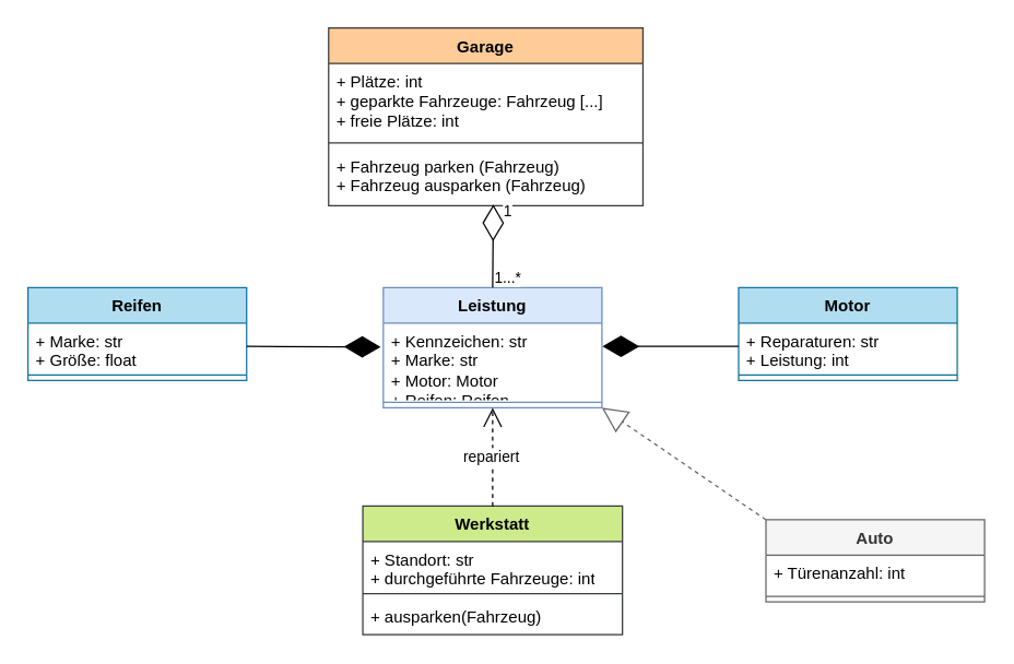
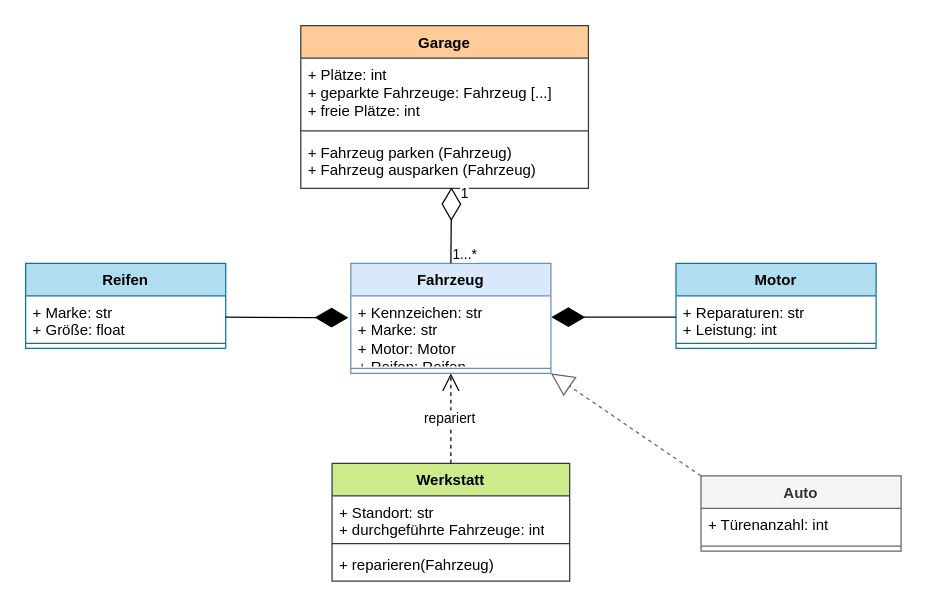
  <mxCell id="0" />
  <mxCell id="1" parent="0" />
- <mxCell id="2" value="Leistung" style="swimlane;fontStyle=1;align=center;verticalAlign=top;childLayout=stackLayout;horizontal=1;startSize=26;horizontalStack=0;resizeParent=1;resizeParentMax=0;resizeLast=0;collapsible=1;marginBottom=0;whiteSpace=wrap;html=1;fillColor=#dae8fc;strokeColor=#6c8ebf;" vertex="1" parent="1"><mxGeometry x="280" y="210" width="160" height="88" as="geometry" /></mxCell>
+ <mxCell id="2" value="Fahrzeug" style="swimlane;fontStyle=1;align=center;verticalAlign=top;childLayout=stackLayout;horizontal=1;startSize=26;horizontalStack=0;resizeParent=1;resizeParentMax=0;resizeLast=0;collapsible=1;marginBottom=0;whiteSpace=wrap;html=1;fillColor=#dae8fc;strokeColor=#6c8ebf;" vertex="1" parent="1"><mxGeometry x="280" y="210" width="160" height="88" as="geometry" /></mxCell>
  <mxCell id="3" value="+ Kennzeichen: str&lt;div&gt;+ Marke: str&lt;div&gt;+ Motor: Motor&lt;/div&gt;&lt;div&gt;+ Reifen: Reifen&lt;/div&gt;&lt;/div&gt;" style="text;strokeColor=none;fillColor=none;align=left;verticalAlign=top;spacingLeft=4;spacingRight=4;overflow=hidden;rotatable=0;points=[[0,0.5],[1,0.5]];portConstraint=eastwest;whiteSpace=wrap;html=1;" vertex="1" parent="2"><mxGeometry y="26" width="160" height="54" as="geometry" /></mxCell>
  <mxCell id="4" value="" style="line;strokeWidth=1;fillColor=none;align=left;verticalAlign=middle;spacingTop=-1;spacingLeft=3;spacingRight=3;rotatable=0;labelPosition=right;points=[];portConstraint=eastwest;strokeColor=inherit;" vertex="1" parent="2"><mxGeometry y="80" width="160" height="8" as="geometry" /></mxCell>
  <mxCell id="5" value="Garage" style="swimlane;fontStyle=1;align=center;verticalAlign=top;childLayout=stackLayout;horizontal=1;startSize=26;horizontalStack=0;resizeParent=1;resizeParentMax=0;resizeLast=0;collapsible=1;marginBottom=0;whiteSpace=wrap;html=1;fillColor=#ffcc99;strokeColor=#36393d;" vertex="1" parent="1"><mxGeometry x="240" y="20" width="230" height="130" as="geometry" /></mxCell>
  <mxCell id="6" value="&lt;div&gt;+ Plä&lt;span style=&quot;background-color: transparent; color: light-dark(rgb(0, 0, 0), rgb(255, 255, 255));&quot;&gt;tze: int&lt;/span&gt;&lt;/div&gt;&lt;div&gt;&lt;span style=&quot;background-color: transparent; color: light-dark(rgb(0, 0, 0), rgb(255, 255, 255));&quot;&gt;+ geparkte Fahrzeuge: Fahrzeug [...]&lt;/span&gt;&lt;/div&gt;&lt;div&gt;&lt;span style=&quot;background-color: transparent; color: light-dark(rgb(0, 0, 0), rgb(255, 255, 255));&quot;&gt;+ freie Plätze: int&lt;/span&gt;&lt;/div&gt;" style="text;strokeColor=none;fillColor=none;align=left;verticalAlign=top;spacingLeft=4;spacingRight=4;overflow=hidden;rotatable=0;points=[[0,0.5],[1,0.5]];portConstraint=eastwest;whiteSpace=wrap;html=1;" vertex="1" parent="5"><mxGeometry y="26" width="230" height="54" as="geometry" /></mxCell>
  <mxCell id="7" value="" style="line;strokeWidth=1;fillColor=none;align=left;verticalAlign=middle;spacingTop=-1;spacingLeft=3;spacingRight=3;rotatable=0;labelPosition=right;points=[];portConstraint=eastwest;strokeColor=inherit;" vertex="1" parent="5"><mxGeometry y="80" width="230" height="8" as="geometry" /></mxCell>
  <mxCell id="8" value="+ Fahrzeug parken (Fahrzeug)&lt;div&gt;+ Fahrzeug ausparken (Fahrzeug)&lt;/div&gt;" style="text;strokeColor=none;fillColor=none;align=left;verticalAlign=top;spacingLeft=4;spacingRight=4;overflow=hidden;rotatable=0;points=[[0,0.5],[1,0.5]];portConstraint=eastwest;whiteSpace=wrap;html=1;" vertex="1" parent="5"><mxGeometry y="88" width="230" height="42" as="geometry" /></mxCell>
  <mxCell id="9" value="Werkstatt" style="swimlane;fontStyle=1;align=center;verticalAlign=top;childLayout=stackLayout;horizontal=1;startSize=26;horizontalStack=0;resizeParent=1;resizeParentMax=0;resizeLast=0;collapsible=1;marginBottom=0;whiteSpace=wrap;html=1;fillColor=#cdeb8b;strokeColor=#36393d;" vertex="1" parent="1"><mxGeometry x="265" y="370" width="190" height="94" as="geometry" /></mxCell>
  <mxCell id="10" value="+ Standort: str&lt;div&gt;+ durchgeführte Fahrzeuge: int&lt;/div&gt;" style="text;strokeColor=none;fillColor=none;align=left;verticalAlign=top;spacingLeft=4;spacingRight=4;overflow=hidden;rotatable=0;points=[[0,0.5],[1,0.5]];portConstraint=eastwest;whiteSpace=wrap;html=1;" vertex="1" parent="9"><mxGeometry y="26" width="190" height="34" as="geometry" /></mxCell>
  <mxCell id="11" value="" style="line;strokeWidth=1;fillColor=none;align=left;verticalAlign=middle;spacingTop=-1;spacingLeft=3;spacingRight=3;rotatable=0;labelPosition=right;points=[];portConstraint=eastwest;strokeColor=inherit;" vertex="1" parent="9"><mxGeometry y="60" width="190" height="8" as="geometry" /></mxCell>
- <mxCell id="12" value="+ ausparken(Fahrzeug)" style="text;strokeColor=none;fillColor=none;align=left;verticalAlign=top;spacingLeft=4;spacingRight=4;overflow=hidden;rotatable=0;points=[[0,0.5],[1,0.5]];portConstraint=eastwest;whiteSpace=wrap;html=1;" vertex="1" parent="9"><mxGeometry y="68" width="190" height="26" as="geometry" /></mxCell>
+ <mxCell id="12" value="+ reparieren(Fahrzeug)" style="text;strokeColor=none;fillColor=none;align=left;verticalAlign=top;spacingLeft=4;spacingRight=4;overflow=hidden;rotatable=0;points=[[0,0.5],[1,0.5]];portConstraint=eastwest;whiteSpace=wrap;html=1;" vertex="1" parent="9"><mxGeometry y="68" width="190" height="26" as="geometry" /></mxCell>
  <mxCell id="13" value="Motor" style="swimlane;fontStyle=1;align=center;verticalAlign=top;childLayout=stackLayout;horizontal=1;startSize=26;horizontalStack=0;resizeParent=1;resizeParentMax=0;resizeLast=0;collapsible=1;marginBottom=0;whiteSpace=wrap;html=1;fillColor=#b1ddf0;strokeColor=#10739e;" vertex="1" parent="1"><mxGeometry x="540" y="210" width="160" height="68" as="geometry" /></mxCell>
  <mxCell id="14" value="+ Reparaturen: str&lt;div&gt;+ Leistung: int&lt;/div&gt;" style="text;strokeColor=none;fillColor=none;align=left;verticalAlign=top;spacingLeft=4;spacingRight=4;overflow=hidden;rotatable=0;points=[[0,0.5],[1,0.5]];portConstraint=eastwest;whiteSpace=wrap;html=1;" vertex="1" parent="13"><mxGeometry y="26" width="160" height="34" as="geometry" /></mxCell>
  <mxCell id="15" value="" style="line;strokeWidth=1;fillColor=none;align=left;verticalAlign=middle;spacingTop=-1;spacingLeft=3;spacingRight=3;rotatable=0;labelPosition=right;points=[];portConstraint=eastwest;strokeColor=inherit;" vertex="1" parent="13"><mxGeometry y="60" width="160" height="8" as="geometry" /></mxCell>
  <mxCell id="16" value="Reifen" style="swimlane;fontStyle=1;align=center;verticalAlign=top;childLayout=stackLayout;horizontal=1;startSize=26;horizontalStack=0;resizeParent=1;resizeParentMax=0;resizeLast=0;collapsible=1;marginBottom=0;whiteSpace=wrap;html=1;fillColor=#b1ddf0;strokeColor=#10739e;" vertex="1" parent="1"><mxGeometry x="20" y="210" width="160" height="68" as="geometry" /></mxCell>
  <mxCell id="17" value="+ Marke: str&lt;div&gt;+ Größe: float&lt;/div&gt;" style="text;strokeColor=none;fillColor=none;align=left;verticalAlign=top;spacingLeft=4;spacingRight=4;overflow=hidden;rotatable=0;points=[[0,0.5],[1,0.5]];portConstraint=eastwest;whiteSpace=wrap;html=1;" vertex="1" parent="16"><mxGeometry y="26" width="160" height="34" as="geometry" /></mxCell>
  <mxCell id="18" value="" style="line;strokeWidth=1;fillColor=none;align=left;verticalAlign=middle;spacingTop=-1;spacingLeft=3;spacingRight=3;rotatable=0;labelPosition=right;points=[];portConstraint=eastwest;strokeColor=inherit;" vertex="1" parent="16"><mxGeometry y="60" width="160" height="8" as="geometry" /></mxCell>
  <mxCell id="19" value="" style="endArrow=diamondThin;endFill=0;endSize=24;html=1;rounded=0;exitX=0.5;exitY=0;exitDx=0;exitDy=0;entryX=0.524;entryY=0.981;entryDx=0;entryDy=0;entryPerimeter=0;" edge="1" parent="1" source="2" target="8"><mxGeometry width="160" relative="1" as="geometry"><mxPoint x="310" y="310" as="sourcePoint" /><mxPoint x="470" y="310" as="targetPoint" /></mxGeometry></mxCell>
  <mxCell id="20" value="1" style="edgeLabel;html=1;align=center;verticalAlign=middle;resizable=0;points=[];" vertex="1" connectable="0" parent="19"><mxGeometry x="0.595" y="-3" relative="1" as="geometry"><mxPoint x="7" y="-9" as="offset" /></mxGeometry></mxCell>
  <mxCell id="21" value="1...*" style="edgeLabel;html=1;align=center;verticalAlign=middle;resizable=0;points=[];" vertex="1" connectable="0" parent="19"><mxGeometry x="-0.686" y="-1" relative="1" as="geometry"><mxPoint x="9" y="2" as="offset" /></mxGeometry></mxCell>
  <mxCell id="22" value="" style="endArrow=open;endFill=1;endSize=12;html=1;rounded=0;exitX=0.5;exitY=0;exitDx=0;exitDy=0;entryX=0.5;entryY=1;entryDx=0;entryDy=0;dashed=1;" edge="1" parent="1" source="9" target="2"><mxGeometry width="160" relative="1" as="geometry"><mxPoint x="310" y="310" as="sourcePoint" /><mxPoint x="470" y="310" as="targetPoint" /></mxGeometry></mxCell>
  <mxCell id="23" value="repariert" style="edgeLabel;html=1;align=center;verticalAlign=middle;resizable=0;points=[];" vertex="1" connectable="0" parent="22"><mxGeometry x="0.028" y="2" relative="1" as="geometry"><mxPoint as="offset" /></mxGeometry></mxCell>
  <mxCell id="24" value="" style="endArrow=diamondThin;endFill=1;endSize=24;html=1;rounded=0;exitX=1;exitY=0.5;exitDx=0;exitDy=0;entryX=-0.012;entryY=0.324;entryDx=0;entryDy=0;entryPerimeter=0;" edge="1" parent="1" source="17" target="3"><mxGeometry width="160" relative="1" as="geometry"><mxPoint x="310" y="310" as="sourcePoint" /><mxPoint x="470" y="310" as="targetPoint" /></mxGeometry></mxCell>
  <mxCell id="25" value="" style="endArrow=diamondThin;endFill=1;endSize=24;html=1;rounded=0;entryX=1.003;entryY=0.315;entryDx=0;entryDy=0;entryPerimeter=0;exitX=0;exitY=0.5;exitDx=0;exitDy=0;" edge="1" parent="1" source="14" target="3"><mxGeometry width="160" relative="1" as="geometry"><mxPoint x="594.56" y="405.5" as="sourcePoint" /><mxPoint x="500" y="400.002" as="targetPoint" /></mxGeometry></mxCell>
  <mxCell id="26" value="Auto" style="swimlane;fontStyle=1;align=center;verticalAlign=top;childLayout=stackLayout;horizontal=1;startSize=26;horizontalStack=0;resizeParent=1;resizeParentMax=0;resizeLast=0;collapsible=1;marginBottom=0;whiteSpace=wrap;html=1;fillColor=#f5f5f5;fontColor=#333333;strokeColor=#666666;" vertex="1" parent="1"><mxGeometry x="560" y="380" width="160" height="60" as="geometry" /></mxCell>
  <mxCell id="27" value="+ Türenanzahl: int" style="text;strokeColor=none;fillColor=none;align=left;verticalAlign=top;spacingLeft=4;spacingRight=4;overflow=hidden;rotatable=0;points=[[0,0.5],[1,0.5]];portConstraint=eastwest;whiteSpace=wrap;html=1;" vertex="1" parent="26"><mxGeometry y="26" width="160" height="26" as="geometry" /></mxCell>
  <mxCell id="28" value="" style="line;strokeWidth=1;fillColor=none;align=left;verticalAlign=middle;spacingTop=-1;spacingLeft=3;spacingRight=3;rotatable=0;labelPosition=right;points=[];portConstraint=eastwest;strokeColor=inherit;" vertex="1" parent="26"><mxGeometry y="52" width="160" height="8" as="geometry" /></mxCell>
  <mxCell id="29" value="" style="endArrow=block;endSize=16;endFill=0;html=1;rounded=0;entryX=1;entryY=1;entryDx=0;entryDy=0;exitX=0;exitY=0;exitDx=0;exitDy=0;fillColor=#f5f5f5;strokeColor=#666666;dashed=1;" edge="1" parent="1" source="26" target="2"><mxGeometry width="160" relative="1" as="geometry"><mxPoint x="310" y="350" as="sourcePoint" /><mxPoint x="470" y="350" as="targetPoint" /></mxGeometry></mxCell>
